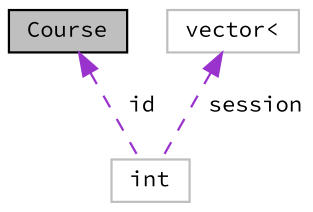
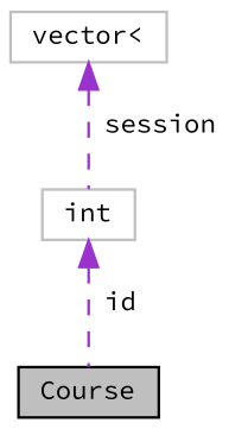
  digraph {
    fontname="Source Code Pro"
    node [color=grey75 fillcolor=white fontname="Source Code Pro" fontsize=10 shape=record style=filled]
    edge [color=darkorchid3 dir=back fontname="Source Code Pro" fontsize=10 labelfontname=Helvetica labelfontsize=10 style=dashed]
    n1 [color=black fillcolor=grey75 fontcolor=black height=0.2 label=Course width=0.4]
    n2 [height=0.2 label=int width=0.4]
    n3 [height=0.2 label="vector\<" width=0.4]
-   n1 -> n2 [label=" id"]
+   n2 -> n1 [label=" id"]
    n3 -> n2 [label=" session"]
  }
